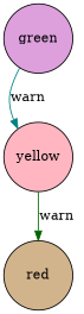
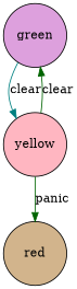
  digraph {
    rankdir=TB
    node [fixedsize=true shape=circle style=filled]
    edge [color=darkgreen]
    green [fillcolor=plum width=1]
    yellow [fillcolor=lightpink width=1]
    red [fillcolor=tan width=1]
-   green -> yellow [color=teal label=warn]
-   yellow -> red [label=warn]
+   green -> yellow [color=teal label=clear]
+   yellow -> green [label=clear]
+   yellow -> red [label=panic]
  }
